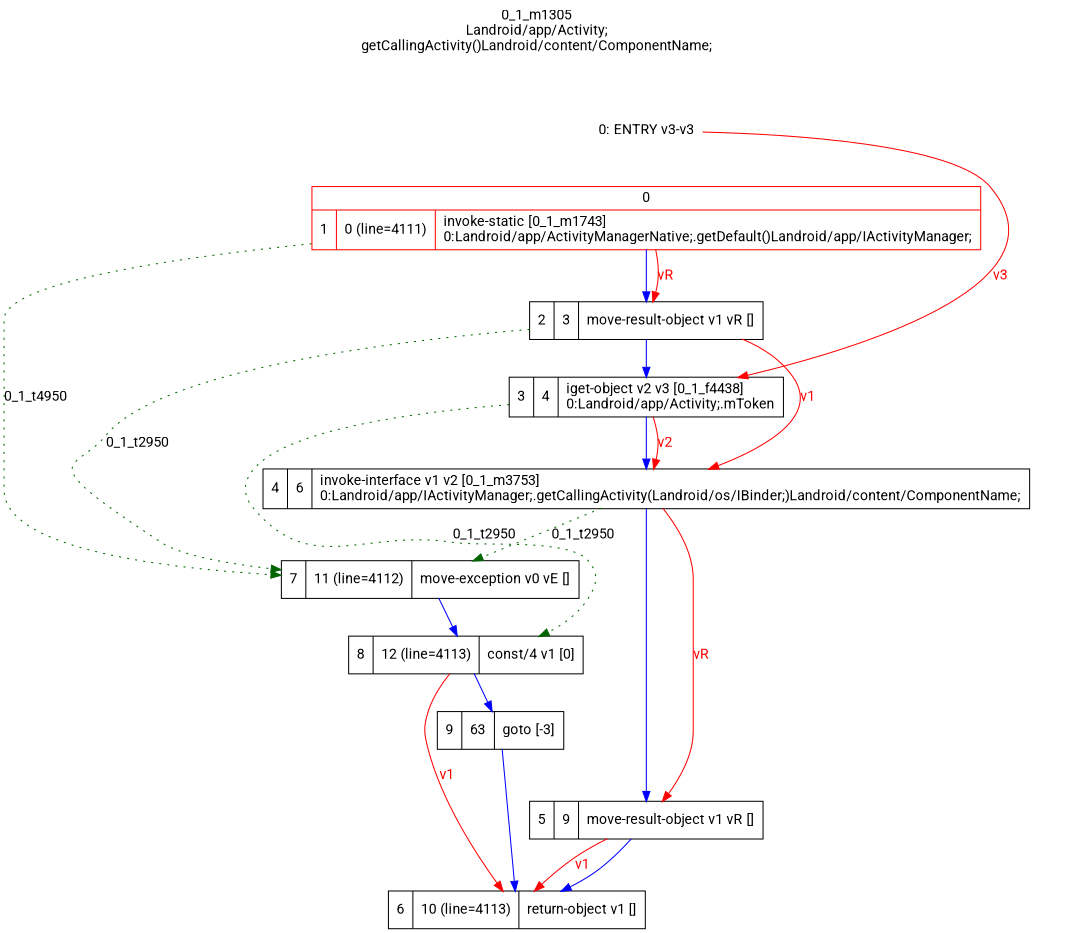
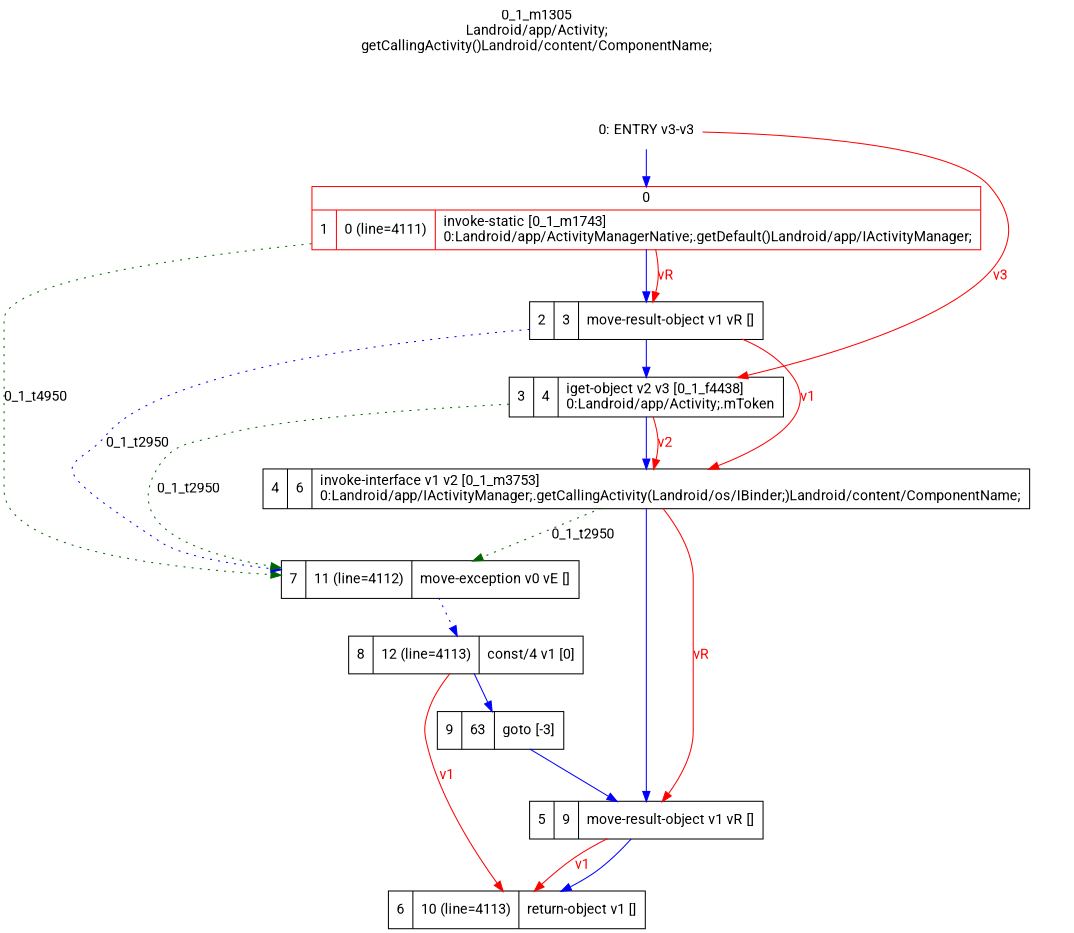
  digraph {
    fontname=Roboto
    label="0_1_m1305\nLandroid/app/Activity;\ngetCallingActivity()Landroid/content/ComponentName;"
    labelloc=t
    rankdir=UD
    node [fontname=Roboto shape=record]
    edge [color=blue fontcolor=blue fontname=Roboto]
    n1 [color=red label="{0|{1|0 (line=4111)|invoke-static [0_1_m1743]\l0:Landroid/app/ActivityManagerNative;.getDefault()Landroid/app/IActivityManager;\l}}"]
    n2 [label="2|3|move-result-object v1 vR []\l"]
    n3 [label="7|11 (line=4112)|move-exception v0 vE []\l"]
    n4 [label="3|4|iget-object v2 v3 [0_1_f4438]\l0:Landroid/app/Activity;.mToken\l"]
    n5 [label="4|6|invoke-interface v1 v2 [0_1_m3753]\l0:Landroid/app/IActivityManager;.getCallingActivity(Landroid/os/IBinder;)Landroid/content/ComponentName;\l"]
    n6 [label="8|12 (line=4113)|const/4 v1 [0]\l"]
    n7 [label="5|9|move-result-object v1 vR []\l"]
    n8 [label="6|10 (line=4113)|return-object v1 []\l"]
    n9 [label="9|63|goto [-3]\l"]
    n10 [label="0: ENTRY v3-v3" shape=plaintext]
    n1 -> n2 [weight=100]
    n1 -> n2 [color=red fontcolor=red label=vR]
    n1 -> n3 [color=darkgreen label="0_1_t4950" style=dotted fontcolor=""]
-   n2 -> n3 [color=darkgreen label="0_1_t2950" style=dotted fontcolor=""]
+   n2 -> n3 [label="0_1_t2950" style=dotted fontcolor=""]
    n2 -> n4 [weight=100]
    n2 -> n5 [color=red fontcolor=red label=v1]
-   n3 -> n6 [weight=100]
-   n4 -> n6 [color=darkgreen label="0_1_t2950" style=dotted fontcolor=""]
+   n3 -> n6 [weight=100 style=dotted]
+   n4 -> n3 [color=darkgreen label="0_1_t2950" style=dotted fontcolor=""]
    n4 -> n5 [weight=100]
    n4 -> n5 [color=red fontcolor=red label=v2]
    n5 -> n3 [color=darkgreen label="0_1_t2950" style=dotted fontcolor=""]
    n5 -> n7 [weight=100]
    n5 -> n7 [color=red fontcolor=red label=vR]
    n6 -> n8 [color=red fontcolor=red label=v1]
    n6 -> n9 [weight=100]
    n7 -> n8 [weight=100]
    n7 -> n8 [color=red fontcolor=red label=v1]
-   n9 -> n8 [weight=100]
+   n9 -> n7 [weight=100]
+   n10 -> n1 [weight=100]
    n10 -> n4 [color=red fontcolor=red label=v3]
  }
